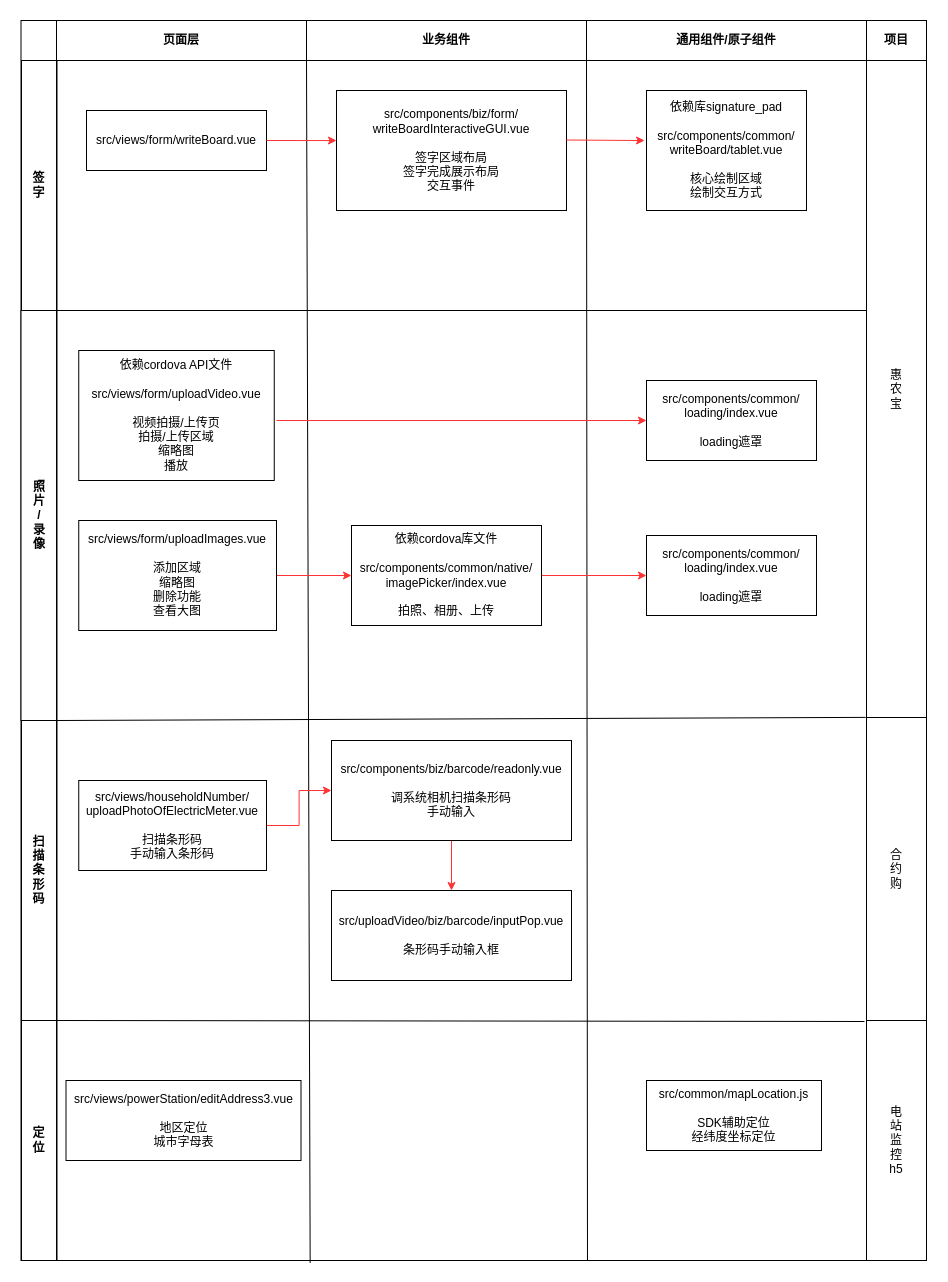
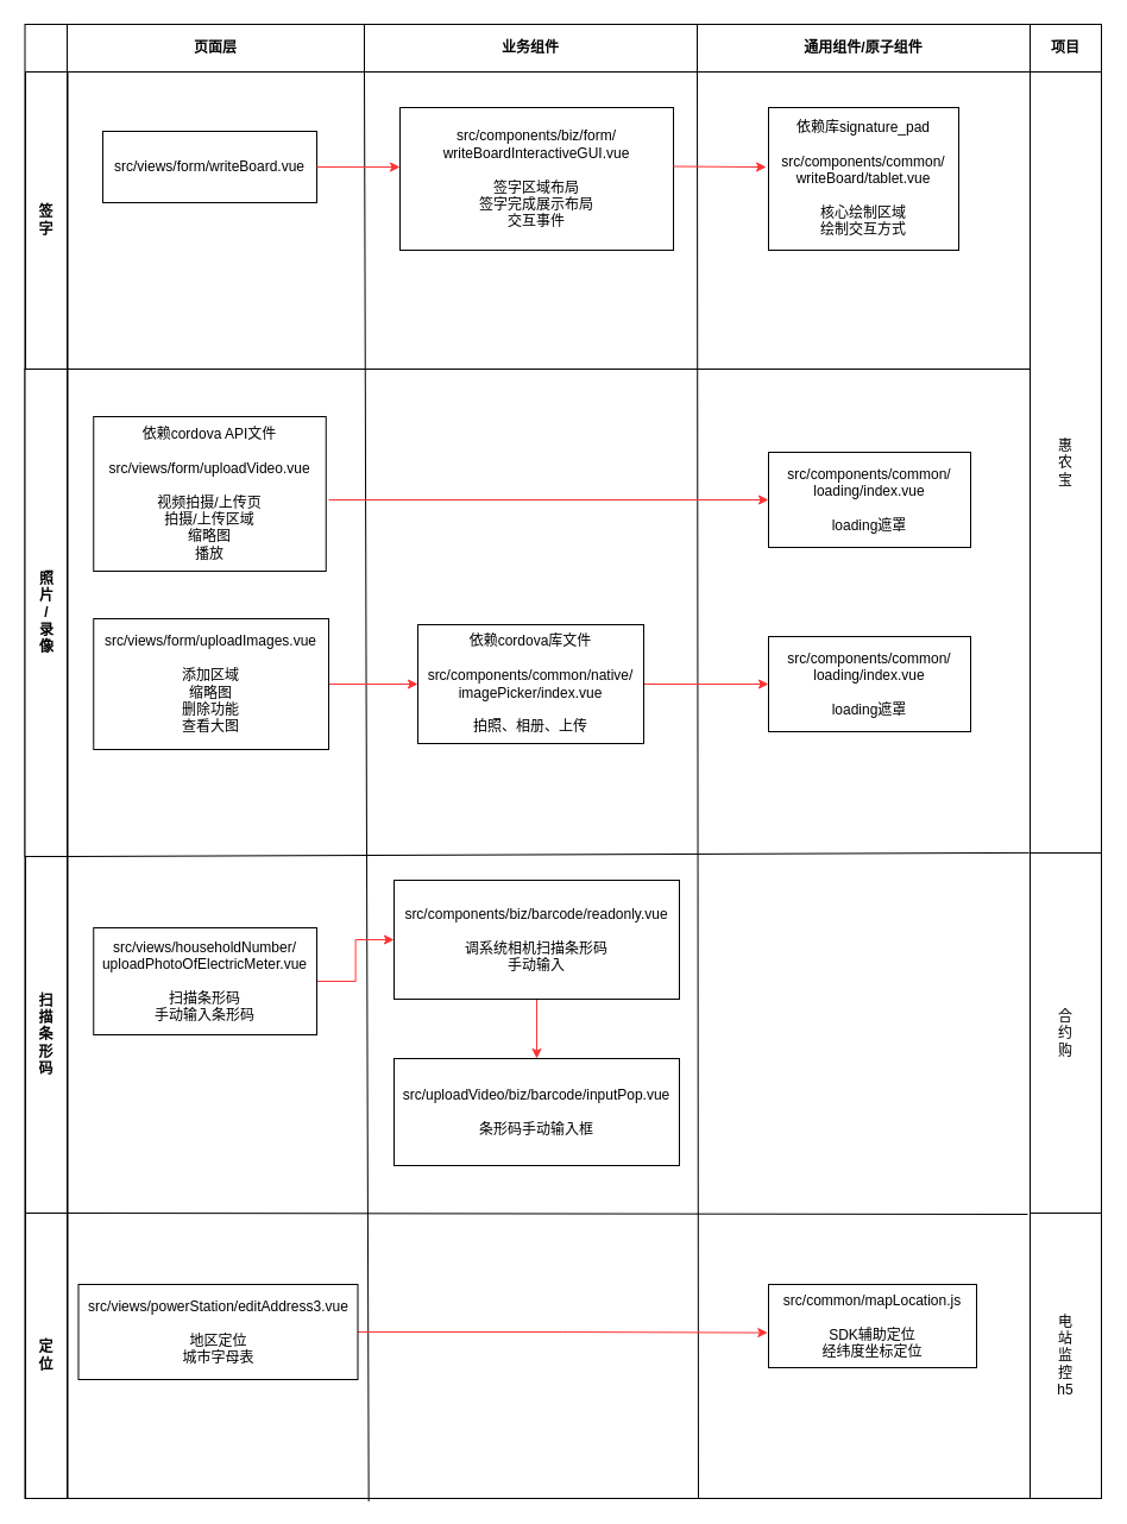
  <mxCell id="0" />
  <mxCell id="1" parent="0" />
  <mxCell id="2" value="" style="shape=internalStorage;whiteSpace=wrap;html=1;backgroundOutline=1;dx=36;dy=40;" parent="1" vertex="1"><mxGeometry x="20.5" y="20" width="845.5" height="1240" as="geometry" /></mxCell>
  <mxCell id="3" value="&lt;b&gt;页面层&lt;/b&gt;" style="rounded=0;whiteSpace=wrap;html=1;" parent="1" vertex="1"><mxGeometry x="56" y="20" width="250" height="40" as="geometry" /></mxCell>
  <mxCell id="4" value="" style="endArrow=none;html=1;entryX=1;entryY=1;entryDx=0;entryDy=0;exitX=0.342;exitY=1.002;exitDx=0;exitDy=0;exitPerimeter=0;" parent="1" source="2" target="3" edge="1"><mxGeometry width="50" height="50" relative="1" as="geometry"><mxPoint x="306" y="734" as="sourcePoint" /><mxPoint x="326" y="150" as="targetPoint" /></mxGeometry></mxCell>
  <mxCell id="5" value="&lt;b&gt;签&lt;br&gt;字&lt;/b&gt;" style="rounded=0;whiteSpace=wrap;html=1;" parent="1" vertex="1"><mxGeometry x="21" y="60" width="35" height="250" as="geometry" /></mxCell>
  <mxCell id="6" value="src/views/form/writeBoard.vue" style="rounded=0;whiteSpace=wrap;html=1;" parent="1" vertex="1"><mxGeometry x="86" y="110" width="180" height="60" as="geometry" /></mxCell>
  <mxCell id="7" value="&lt;b&gt;业务组件&lt;/b&gt;" style="rounded=0;whiteSpace=wrap;html=1;" parent="1" vertex="1"><mxGeometry x="306" y="20" width="280" height="40" as="geometry" /></mxCell>
  <mxCell id="8" value="src/components/biz/form/&lt;br&gt;writeBoardInteractiveGUI.vue&lt;br&gt;&lt;br&gt;签字区域布局&lt;br&gt;签字完成展示布局&lt;br&gt;交互事件" style="rounded=0;whiteSpace=wrap;html=1;" parent="1" vertex="1"><mxGeometry x="336" y="90" width="230" height="120" as="geometry" /></mxCell>
  <mxCell id="9" value="&lt;span style=&quot;font-weight: 700&quot;&gt;通用组件/原子组件&lt;/span&gt;" style="rounded=0;whiteSpace=wrap;html=1;" parent="1" vertex="1"><mxGeometry x="586" y="20" width="280" height="40" as="geometry" /></mxCell>
  <mxCell id="10" value="" style="endArrow=none;html=1;entryX=1;entryY=1;entryDx=0;entryDy=0;exitX=0.67;exitY=1;exitDx=0;exitDy=0;exitPerimeter=0;" parent="1" source="2" target="7" edge="1"><mxGeometry width="50" height="50" relative="1" as="geometry"><mxPoint x="586" y="734" as="sourcePoint" /><mxPoint x="646" y="90" as="targetPoint" /></mxGeometry></mxCell>
  <mxCell id="11" value="依赖库signature_pad&lt;br&gt;&lt;br&gt;src/components/common/&lt;br&gt;writeBoard/tablet.vue&lt;br&gt;&lt;br&gt;核心绘制区域&lt;br&gt;绘制交互方式" style="rounded=0;whiteSpace=wrap;html=1;" parent="1" vertex="1"><mxGeometry x="646" y="90" width="160" height="120" as="geometry" /></mxCell>
  <mxCell id="12" value="依赖cordova API文件&lt;br&gt;&lt;br&gt;src/views/form/uploadVideo.vue&lt;br&gt;&lt;br&gt;视频拍摄/上传页&lt;br&gt;拍摄/上传区域&lt;br&gt;缩略图&lt;br&gt;播放" style="rounded=0;whiteSpace=wrap;html=1;" parent="1" vertex="1"><mxGeometry x="78.25" y="350" width="195.5" height="130" as="geometry" /></mxCell>
  <mxCell id="13" value="src/components/common/&lt;br&gt;loading/index.vue&lt;br&gt;&lt;br&gt;loading遮罩" style="rounded=0;whiteSpace=wrap;html=1;" parent="1" vertex="1"><mxGeometry x="646" y="380" width="170" height="80" as="geometry" /></mxCell>
  <mxCell id="14" value="&lt;b&gt;照&lt;br&gt;片&lt;br&gt;/&lt;br&gt;录&lt;br&gt;像&lt;/b&gt;" style="rounded=0;whiteSpace=wrap;html=1;" parent="1" vertex="1"><mxGeometry x="20.5" y="310" width="35.5" height="410" as="geometry" /></mxCell>
  <mxCell id="15" style="edgeStyle=orthogonalEdgeStyle;rounded=0;orthogonalLoop=1;jettySize=auto;html=1;exitX=1;exitY=0.5;exitDx=0;exitDy=0;entryX=0;entryY=0.5;entryDx=0;entryDy=0;strokeColor=#FF3333;" parent="1" source="16" target="18" edge="1"><mxGeometry relative="1" as="geometry" /></mxCell>
  <mxCell id="16" value="src/views/form/uploadImages.vue&lt;br&gt;&lt;br&gt;添加区域&lt;br&gt;缩略图&lt;br&gt;删除功能&lt;br&gt;查看大图" style="rounded=0;whiteSpace=wrap;html=1;" parent="1" vertex="1"><mxGeometry x="78.25" y="520" width="197.75" height="110" as="geometry" /></mxCell>
  <mxCell id="17" style="edgeStyle=orthogonalEdgeStyle;rounded=0;orthogonalLoop=1;jettySize=auto;html=1;entryX=0;entryY=0.5;entryDx=0;entryDy=0;strokeColor=#FF3333;" parent="1" source="18" target="19" edge="1"><mxGeometry relative="1" as="geometry" /></mxCell>
  <mxCell id="18" value="依赖cordova库文件&lt;br&gt;&lt;br&gt;src/components/common/native/&lt;br&gt;imagePicker/index.vue&lt;br&gt;&lt;br&gt;拍照、相册、上传" style="rounded=0;whiteSpace=wrap;html=1;" parent="1" vertex="1"><mxGeometry x="351" y="525" width="190" height="100" as="geometry" /></mxCell>
  <mxCell id="19" value="src/components/common/&lt;br&gt;loading/index.vue&lt;br&gt;&lt;br&gt;loading遮罩" style="rounded=0;whiteSpace=wrap;html=1;" parent="1" vertex="1"><mxGeometry x="646" y="535" width="170" height="80" as="geometry" /></mxCell>
  <mxCell id="20" value="" style="endArrow=none;html=1;exitX=1;exitY=0;exitDx=0;exitDy=0;" parent="1" source="14" edge="1"><mxGeometry width="50" height="50" relative="1" as="geometry"><mxPoint x="136" y="340" as="sourcePoint" /><mxPoint x="876" y="310" as="targetPoint" /></mxGeometry></mxCell>
  <mxCell id="21" value="" style="endArrow=classic;html=1;exitX=1;exitY=0.5;exitDx=0;exitDy=0;entryX=0;entryY=0.417;entryDx=0;entryDy=0;entryPerimeter=0;strokeColor=#FF3333;" parent="1" source="6" target="8" edge="1"><mxGeometry width="50" height="50" relative="1" as="geometry"><mxPoint x="286" y="170" as="sourcePoint" /><mxPoint x="336" y="120" as="targetPoint" /></mxGeometry></mxCell>
  <mxCell id="22" value="" style="endArrow=classic;html=1;exitX=1;exitY=0.5;exitDx=0;exitDy=0;entryX=-0.012;entryY=0.417;entryDx=0;entryDy=0;entryPerimeter=0;strokeColor=#FF3333;" parent="1" target="11" edge="1"><mxGeometry width="50" height="50" relative="1" as="geometry"><mxPoint x="566" y="139.5" as="sourcePoint" /><mxPoint x="636" y="139.54" as="targetPoint" /></mxGeometry></mxCell>
  <mxCell id="23" value="" style="endArrow=classic;html=1;entryX=0;entryY=0.5;entryDx=0;entryDy=0;strokeColor=#FF3333;" parent="1" target="13" edge="1"><mxGeometry width="50" height="50" relative="1" as="geometry"><mxPoint x="276" y="420" as="sourcePoint" /><mxPoint x="354.08" y="415.04" as="targetPoint" /></mxGeometry></mxCell>
  <mxCell id="24" value="" style="endArrow=none;html=1;exitX=1;exitY=1;exitDx=0;exitDy=0;entryX=0.999;entryY=0.562;entryDx=0;entryDy=0;entryPerimeter=0;" parent="1" source="14" target="2" edge="1"><mxGeometry width="50" height="50" relative="1" as="geometry"><mxPoint x="66" y="740" as="sourcePoint" /><mxPoint x="116" y="690" as="targetPoint" /></mxGeometry></mxCell>
  <mxCell id="25" style="edgeStyle=orthogonalEdgeStyle;rounded=0;orthogonalLoop=1;jettySize=auto;html=1;strokeColor=#FF3333;" edge="1" parent="1" source="26" target="28"><mxGeometry relative="1" as="geometry" /></mxCell>
  <mxCell id="26" value="src/views/householdNumber/&lt;br&gt;uploadPhotoOfElectricMeter.vue&lt;br&gt;&lt;br&gt;扫描条形码&lt;br&gt;手动输入条形码" style="rounded=0;whiteSpace=wrap;html=1;" vertex="1" parent="1"><mxGeometry x="78.25" y="780" width="187.75" height="90" as="geometry" /></mxCell>
  <mxCell id="27" style="edgeStyle=orthogonalEdgeStyle;rounded=0;orthogonalLoop=1;jettySize=auto;html=1;entryX=0.5;entryY=0;entryDx=0;entryDy=0;strokeColor=#FF3333;" edge="1" parent="1" source="28" target="29"><mxGeometry relative="1" as="geometry" /></mxCell>
  <mxCell id="28" value="src/components/biz/barcode/readonly.vue&lt;br&gt;&lt;br&gt;调系统相机扫描条形码&lt;br&gt;手动输入" style="rounded=0;whiteSpace=wrap;html=1;" vertex="1" parent="1"><mxGeometry x="331" y="740" width="240" height="100" as="geometry" /></mxCell>
  <mxCell id="29" value="src/uploadVideo/biz/barcode/inputPop.vue&lt;br&gt;&lt;br&gt;条形码手动输入框" style="rounded=0;whiteSpace=wrap;html=1;" vertex="1" parent="1"><mxGeometry x="331" y="890" width="240" height="90" as="geometry" /></mxCell>
  <mxCell id="30" value="&lt;b&gt;项目&lt;/b&gt;" style="rounded=0;whiteSpace=wrap;html=1;" vertex="1" parent="1"><mxGeometry x="866" y="20" width="60" height="40" as="geometry" /></mxCell>
  <mxCell id="31" value="惠&lt;br&gt;农&lt;br&gt;宝" style="rounded=0;whiteSpace=wrap;html=1;" vertex="1" parent="1"><mxGeometry x="866" y="60" width="60" height="657" as="geometry" /></mxCell>
  <mxCell id="32" value="合&lt;br&gt;约&lt;br&gt;购" style="rounded=0;whiteSpace=wrap;html=1;" vertex="1" parent="1"><mxGeometry x="866" y="717" width="60" height="303" as="geometry" /></mxCell>
  <mxCell id="33" value="&lt;b&gt;扫&lt;br&gt;描&lt;br&gt;条&lt;br&gt;形&lt;br&gt;码&lt;/b&gt;" style="rounded=0;whiteSpace=wrap;html=1;" vertex="1" parent="1"><mxGeometry x="21" y="720" width="35" height="300" as="geometry" /></mxCell>
  <mxCell id="34" value="" style="endArrow=none;html=1;exitX=1;exitY=1;exitDx=0;exitDy=0;" edge="1" parent="1" source="33"><mxGeometry width="50" height="50" relative="1" as="geometry"><mxPoint x="66" y="1050" as="sourcePoint" /><mxPoint x="864" y="1021" as="targetPoint" /></mxGeometry></mxCell>
  <mxCell id="35" value="&lt;b&gt;定&lt;br&gt;位&lt;/b&gt;" style="rounded=0;whiteSpace=wrap;html=1;" vertex="1" parent="1"><mxGeometry x="21" y="1020" width="35" height="240" as="geometry" /></mxCell>
+ <mxCell id="36" style="edgeStyle=orthogonalEdgeStyle;rounded=0;orthogonalLoop=1;jettySize=auto;html=1;entryX=-0.004;entryY=0.58;entryDx=0;entryDy=0;entryPerimeter=0;strokeColor=#FF3333;" edge="1" parent="1" source="37" target="38"><mxGeometry relative="1" as="geometry" /></mxCell>
  <mxCell id="37" value="src/views/powerStation/editAddress3.vue&lt;br&gt;&lt;br&gt;地区定位&lt;br&gt;城市字母表" style="rounded=0;whiteSpace=wrap;html=1;" vertex="1" parent="1"><mxGeometry x="65.5" y="1080" width="235" height="80" as="geometry" /></mxCell>
  <mxCell id="38" value="src/common/mapLocation.js&lt;br&gt;&lt;br&gt;SDK辅助定位&lt;br&gt;经纬度坐标定位" style="rounded=0;whiteSpace=wrap;html=1;" vertex="1" parent="1"><mxGeometry x="646" y="1080" width="175" height="70" as="geometry" /></mxCell>
  <mxCell id="39" value="电&lt;br&gt;站&lt;br&gt;监&lt;br&gt;控&lt;br&gt;h5" style="rounded=0;whiteSpace=wrap;html=1;" vertex="1" parent="1"><mxGeometry x="866" y="1020" width="60" height="240" as="geometry" /></mxCell>
